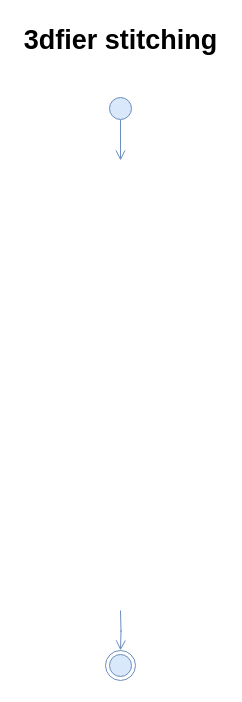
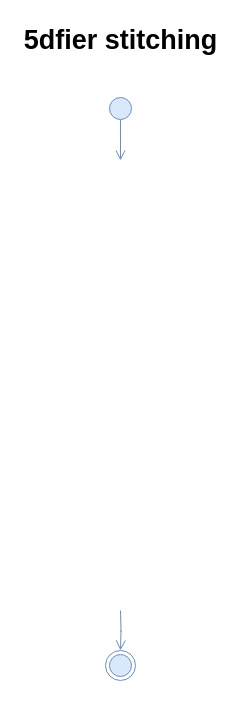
  <mxCell id="0" />
  <mxCell id="1" parent="0" />
  <mxCell id="2" value="" style="ellipse;html=1;shape=startState;fillColor=#dae8fc;strokeColor=#6c8ebf;shadow=0;" parent="1" vertex="1"><mxGeometry x="105" y="93" width="30" height="30" as="geometry" /></mxCell>
  <mxCell id="3" value="" style="edgeStyle=orthogonalEdgeStyle;html=1;verticalAlign=bottom;endArrow=open;endSize=8;strokeColor=#6c8ebf;fillColor=#dae8fc;shadow=0;entryX=0.5;entryY=0;entryDx=0;entryDy=0;exitX=0.499;exitY=0.881;exitDx=0;exitDy=0;rounded=0;exitPerimeter=0;" parent="1" source="2" edge="1"><mxGeometry relative="1" as="geometry"><mxPoint x="120" y="160" as="targetPoint" /><mxPoint x="120" y="140" as="sourcePoint" /></mxGeometry></mxCell>
- <mxCell id="4" value="3dfier stitching" style="text;strokeColor=none;fillColor=none;html=1;fontSize=27;fontStyle=1;verticalAlign=middle;align=center;rounded=0;shadow=0;" parent="1" vertex="1"><mxGeometry x="20" y="20" width="200" height="40" as="geometry" /></mxCell>
+ <mxCell id="4" value="5dfier stitching" style="text;strokeColor=none;fillColor=none;html=1;fontSize=27;fontStyle=1;verticalAlign=middle;align=center;rounded=0;shadow=0;" parent="1" vertex="1"><mxGeometry x="20" y="20" width="200" height="40" as="geometry" /></mxCell>
  <mxCell id="5" value="" style="edgeStyle=orthogonalEdgeStyle;rounded=0;orthogonalLoop=1;jettySize=auto;html=1;shadow=0;fontColor=#ffffff;exitX=0.5;exitY=1;exitDx=0;exitDy=0;fillColor=#dae8fc;strokeColor=#6c8ebf;endArrow=open;endFill=0;endSize=8;" parent="1" edge="1"><mxGeometry relative="1" as="geometry"><mxPoint x="120" y="650" as="targetPoint" /><mxPoint x="120" y="610" as="sourcePoint" /></mxGeometry></mxCell>
  <mxCell id="6" value="" style="ellipse;html=1;shape=endState;fillColor=#dae8fc;strokeColor=#6c8ebf;rounded=1;shadow=0;" parent="1" vertex="1"><mxGeometry x="105" y="650" width="30" height="30" as="geometry" /></mxCell>
